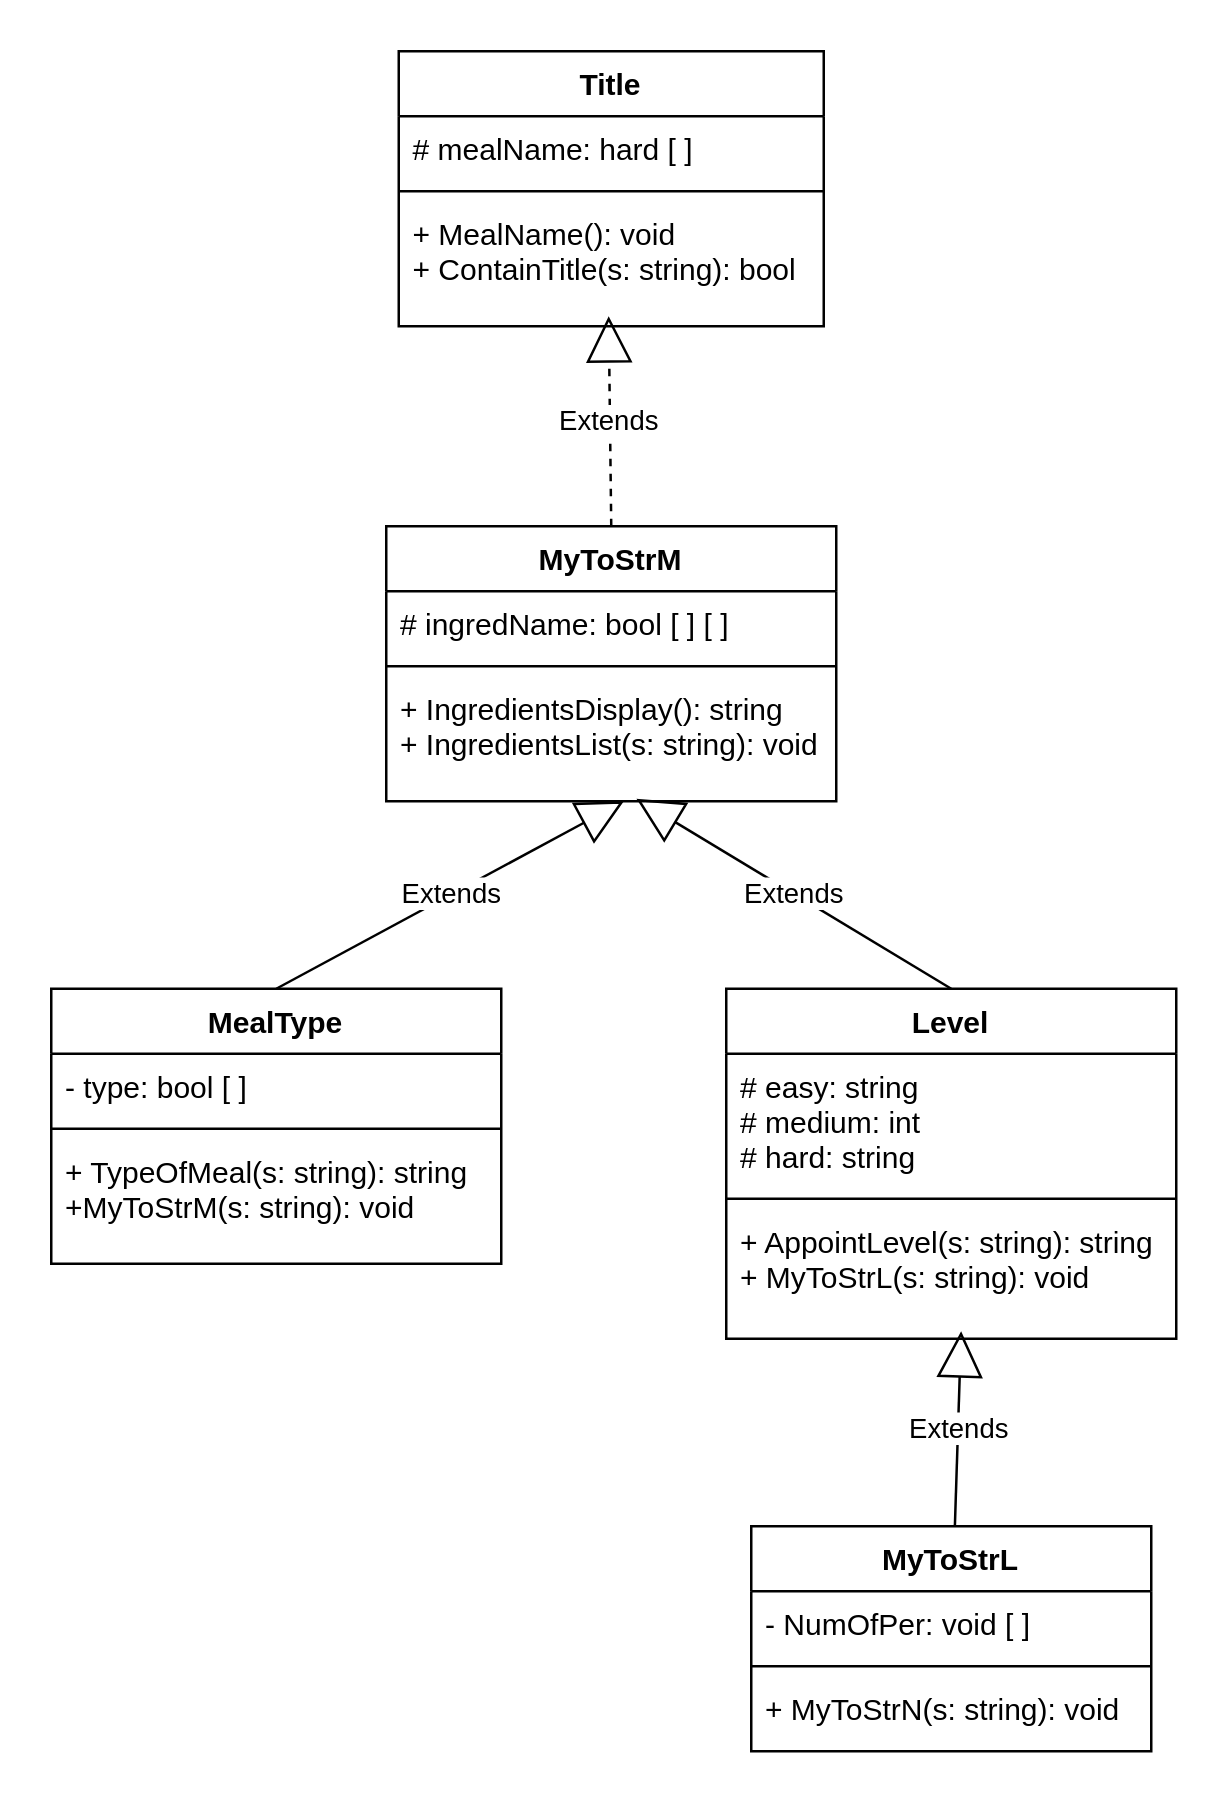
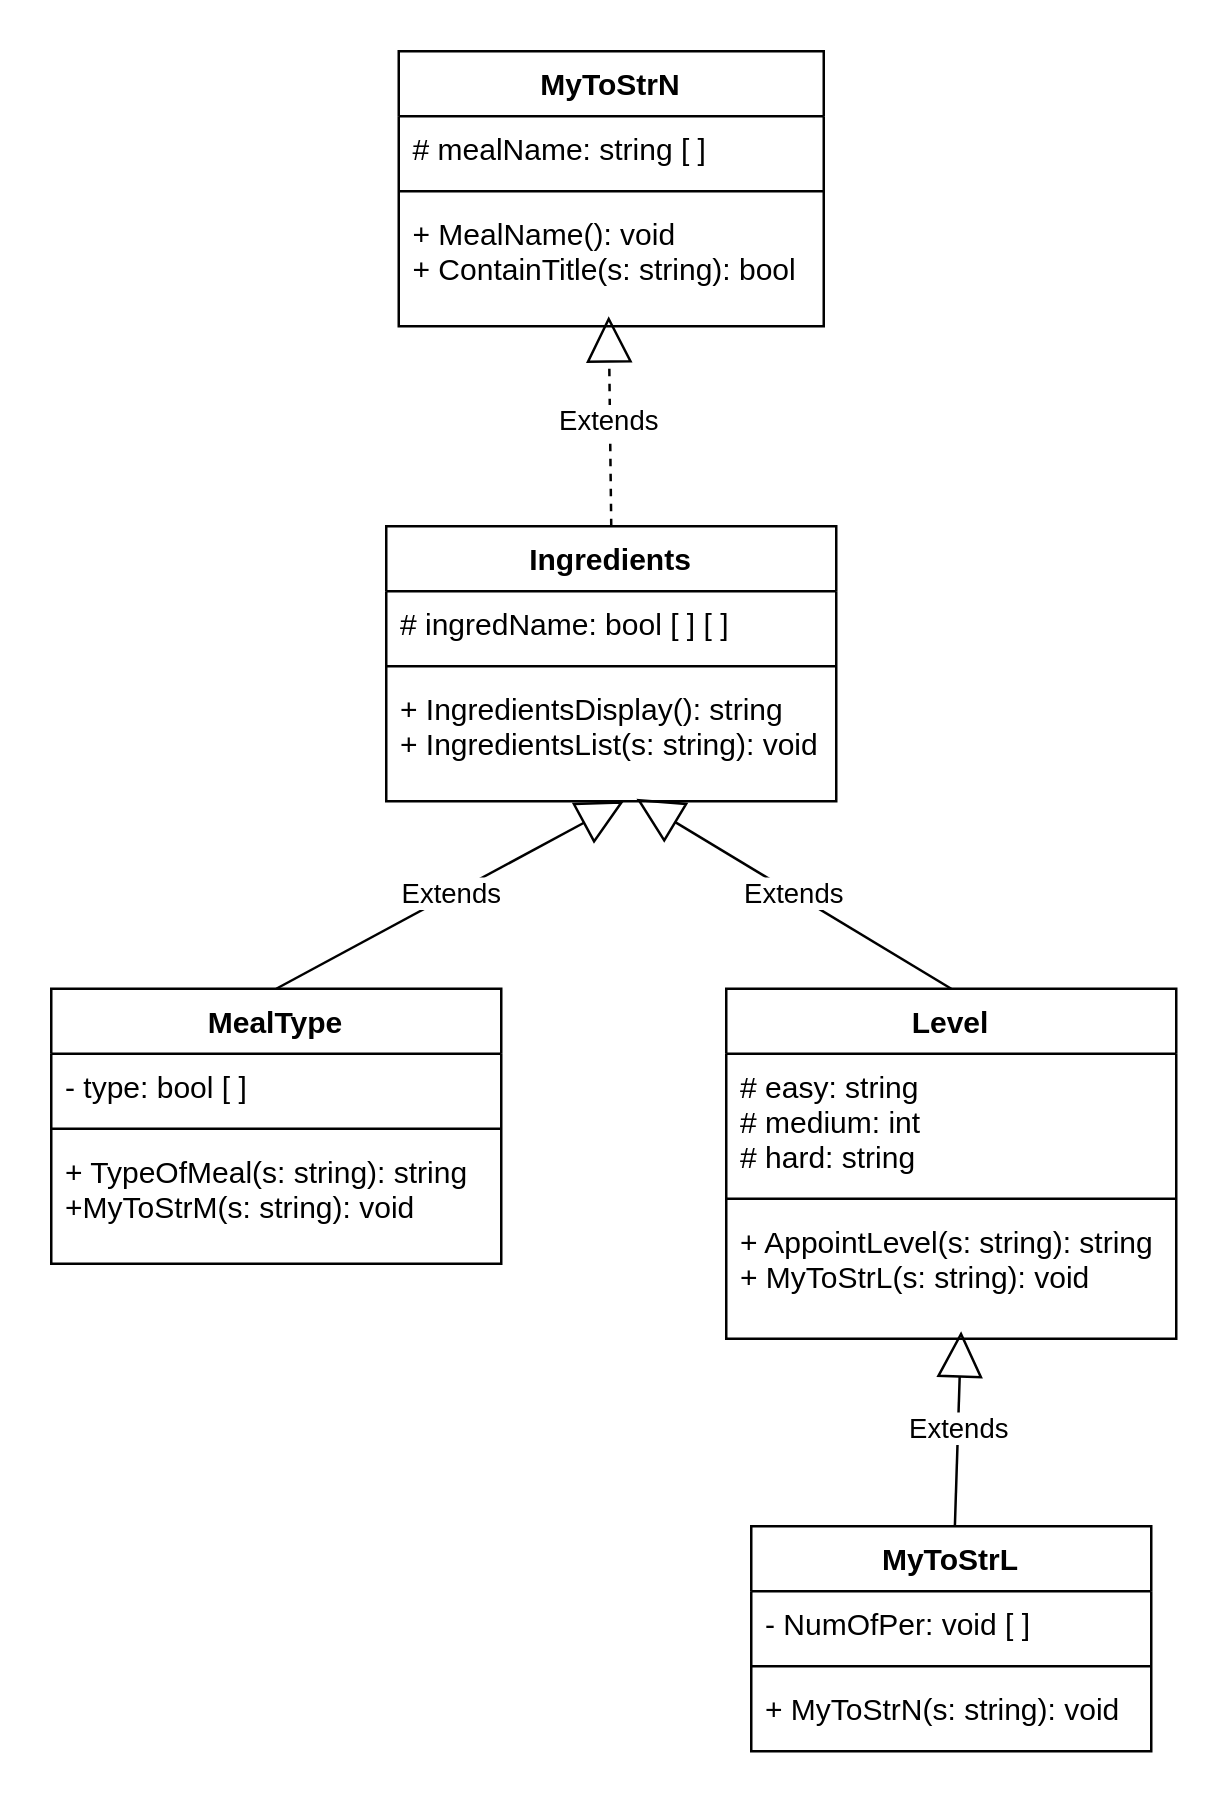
  <mxCell id="0" />
  <mxCell id="1" parent="0" />
  <mxCell id="2" value="MealType" style="swimlane;fontStyle=1;align=center;verticalAlign=top;childLayout=stackLayout;horizontal=1;startSize=26;horizontalStack=0;resizeParent=1;resizeParentMax=0;resizeLast=0;collapsible=1;marginBottom=0;" parent="1" vertex="1"><mxGeometry x="20" y="395" width="180" height="110" as="geometry" /></mxCell>
  <mxCell id="3" value="- type: bool [ ]" style="text;strokeColor=none;fillColor=none;align=left;verticalAlign=top;spacingLeft=4;spacingRight=4;overflow=hidden;rotatable=0;points=[[0,0.5],[1,0.5]];portConstraint=eastwest;" parent="2" vertex="1"><mxGeometry y="26" width="180" height="26" as="geometry" /></mxCell>
  <mxCell id="4" value="" style="line;strokeWidth=1;fillColor=none;align=left;verticalAlign=middle;spacingTop=-1;spacingLeft=3;spacingRight=3;rotatable=0;labelPosition=right;points=[];portConstraint=eastwest;" parent="2" vertex="1"><mxGeometry y="52" width="180" height="8" as="geometry" /></mxCell>
  <mxCell id="5" value="+ TypeOfMeal(s: string): string&#10;+MyToStrM(s: string): void" style="text;strokeColor=none;fillColor=none;align=left;verticalAlign=top;spacingLeft=4;spacingRight=4;overflow=hidden;rotatable=0;points=[[0,0.5],[1,0.5]];portConstraint=eastwest;" parent="2" vertex="1"><mxGeometry y="60" width="180" height="50" as="geometry" /></mxCell>
- <mxCell id="6" value="Title" style="swimlane;fontStyle=1;align=center;verticalAlign=top;childLayout=stackLayout;horizontal=1;startSize=26;horizontalStack=0;resizeParent=1;resizeParentMax=0;resizeLast=0;collapsible=1;marginBottom=0;" parent="1" vertex="1"><mxGeometry x="159" y="20" width="170" height="110" as="geometry" /></mxCell>
- <mxCell id="7" value="# mealName: hard [ ]" style="text;strokeColor=none;fillColor=none;align=left;verticalAlign=top;spacingLeft=4;spacingRight=4;overflow=hidden;rotatable=0;points=[[0,0.5],[1,0.5]];portConstraint=eastwest;" parent="6" vertex="1"><mxGeometry y="26" width="170" height="26" as="geometry" /></mxCell>
+ <mxCell id="6" value="MyToStrN" style="swimlane;fontStyle=1;align=center;verticalAlign=top;childLayout=stackLayout;horizontal=1;startSize=26;horizontalStack=0;resizeParent=1;resizeParentMax=0;resizeLast=0;collapsible=1;marginBottom=0;" parent="1" vertex="1"><mxGeometry x="159" y="20" width="170" height="110" as="geometry" /></mxCell>
+ <mxCell id="7" value="# mealName: string [ ]" style="text;strokeColor=none;fillColor=none;align=left;verticalAlign=top;spacingLeft=4;spacingRight=4;overflow=hidden;rotatable=0;points=[[0,0.5],[1,0.5]];portConstraint=eastwest;" parent="6" vertex="1"><mxGeometry y="26" width="170" height="26" as="geometry" /></mxCell>
  <mxCell id="8" value="" style="line;strokeWidth=1;fillColor=none;align=left;verticalAlign=middle;spacingTop=-1;spacingLeft=3;spacingRight=3;rotatable=0;labelPosition=right;points=[];portConstraint=eastwest;" parent="6" vertex="1"><mxGeometry y="52" width="170" height="8" as="geometry" /></mxCell>
  <mxCell id="9" value="+ MealName(): void&#10;+ ContainTitle(s: string): bool" style="text;strokeColor=none;fillColor=none;align=left;verticalAlign=top;spacingLeft=4;spacingRight=4;overflow=hidden;rotatable=0;points=[[0,0.5],[1,0.5]];portConstraint=eastwest;spacingTop=0;fontSize=12;" parent="6" vertex="1"><mxGeometry y="60" width="170" height="50" as="geometry" /></mxCell>
  <mxCell id="10" value="MyToStrL" style="swimlane;fontStyle=1;align=center;verticalAlign=top;childLayout=stackLayout;horizontal=1;startSize=26;horizontalStack=0;resizeParent=1;resizeParentMax=0;resizeLast=0;collapsible=1;marginBottom=0;" parent="1" vertex="1"><mxGeometry x="300" y="610" width="160" height="90" as="geometry" /></mxCell>
  <mxCell id="11" value="- NumOfPer: void [ ]" style="text;strokeColor=none;fillColor=none;align=left;verticalAlign=top;spacingLeft=4;spacingRight=4;overflow=hidden;rotatable=0;points=[[0,0.5],[1,0.5]];portConstraint=eastwest;" parent="10" vertex="1"><mxGeometry y="26" width="160" height="26" as="geometry" /></mxCell>
  <mxCell id="12" value="" style="line;strokeWidth=1;fillColor=none;align=left;verticalAlign=middle;spacingTop=-1;spacingLeft=3;spacingRight=3;rotatable=0;labelPosition=right;points=[];portConstraint=eastwest;" parent="10" vertex="1"><mxGeometry y="52" width="160" height="8" as="geometry" /></mxCell>
  <mxCell id="13" value="+ MyToStrN(s: string): void" style="text;strokeColor=none;fillColor=none;align=left;verticalAlign=top;spacingLeft=4;spacingRight=4;overflow=hidden;rotatable=0;points=[[0,0.5],[1,0.5]];portConstraint=eastwest;" parent="10" vertex="1"><mxGeometry y="60" width="160" height="30" as="geometry" /></mxCell>
  <mxCell id="14" value="Level" style="swimlane;fontStyle=1;align=center;verticalAlign=top;childLayout=stackLayout;horizontal=1;startSize=26;horizontalStack=0;resizeParent=1;resizeParentMax=0;resizeLast=0;collapsible=1;marginBottom=0;" parent="1" vertex="1"><mxGeometry x="290" y="395" width="180" height="140" as="geometry" /></mxCell>
  <mxCell id="15" value="# easy: string&#10;# medium: int&#10;# hard: string" style="text;strokeColor=none;fillColor=none;align=left;verticalAlign=top;spacingLeft=4;spacingRight=4;overflow=hidden;rotatable=0;points=[[0,0.5],[1,0.5]];portConstraint=eastwest;" parent="14" vertex="1"><mxGeometry y="26" width="180" height="54" as="geometry" /></mxCell>
  <mxCell id="16" value="" style="line;strokeWidth=1;fillColor=none;align=left;verticalAlign=middle;spacingTop=-1;spacingLeft=3;spacingRight=3;rotatable=0;labelPosition=right;points=[];portConstraint=eastwest;" parent="14" vertex="1"><mxGeometry y="80" width="180" height="8" as="geometry" /></mxCell>
  <mxCell id="17" value="+ AppointLevel(s: string): string&#10;+ MyToStrL(s: string): void" style="text;strokeColor=none;fillColor=none;align=left;verticalAlign=top;spacingLeft=4;spacingRight=4;overflow=hidden;rotatable=0;points=[[0,0.5],[1,0.5]];portConstraint=eastwest;" parent="14" vertex="1"><mxGeometry y="88" width="180" height="52" as="geometry" /></mxCell>
- <mxCell id="18" value="MyToStrM" style="swimlane;fontStyle=1;align=center;verticalAlign=top;childLayout=stackLayout;horizontal=1;startSize=26;horizontalStack=0;resizeParent=1;resizeParentMax=0;resizeLast=0;collapsible=1;marginBottom=0;" parent="1" vertex="1"><mxGeometry x="154" y="210" width="180" height="110" as="geometry" /></mxCell>
+ <mxCell id="18" value="Ingredients" style="swimlane;fontStyle=1;align=center;verticalAlign=top;childLayout=stackLayout;horizontal=1;startSize=26;horizontalStack=0;resizeParent=1;resizeParentMax=0;resizeLast=0;collapsible=1;marginBottom=0;" parent="1" vertex="1"><mxGeometry x="154" y="210" width="180" height="110" as="geometry" /></mxCell>
  <mxCell id="19" value="# ingredName: bool [ ] [ ]" style="text;strokeColor=none;fillColor=none;align=left;verticalAlign=top;spacingLeft=4;spacingRight=4;overflow=hidden;rotatable=0;points=[[0,0.5],[1,0.5]];portConstraint=eastwest;" parent="18" vertex="1"><mxGeometry y="26" width="180" height="26" as="geometry" /></mxCell>
  <mxCell id="20" value="" style="line;strokeWidth=1;fillColor=none;align=left;verticalAlign=middle;spacingTop=-1;spacingLeft=3;spacingRight=3;rotatable=0;labelPosition=right;points=[];portConstraint=eastwest;" parent="18" vertex="1"><mxGeometry y="52" width="180" height="8" as="geometry" /></mxCell>
  <mxCell id="21" value="+ IngredientsDisplay(): string&#10;+ IngredientsList(s: string): void" style="text;strokeColor=none;fillColor=none;align=left;verticalAlign=top;spacingLeft=4;spacingRight=4;overflow=hidden;rotatable=0;points=[[0,0.5],[1,0.5]];portConstraint=eastwest;" parent="18" vertex="1"><mxGeometry y="60" width="180" height="50" as="geometry" /></mxCell>
  <mxCell id="22" value="Extends" style="endArrow=block;endSize=16;endFill=0;html=1;entryX=0.522;entryY=0.942;entryDx=0;entryDy=0;entryPerimeter=0;" edge="1" parent="1" source="10" target="17"><mxGeometry width="160" relative="1" as="geometry"><mxPoint x="380" y="390" as="sourcePoint" /><mxPoint x="546" y="340" as="targetPoint" /></mxGeometry></mxCell>
  <mxCell id="23" value="Extends" style="endArrow=block;endSize=16;endFill=0;html=1;exitX=0.5;exitY=0;exitDx=0;exitDy=0;entryX=0.556;entryY=0.98;entryDx=0;entryDy=0;entryPerimeter=0;" edge="1" parent="1" source="14" target="21"><mxGeometry width="160" relative="1" as="geometry"><mxPoint x="430.659" y="226.98" as="sourcePoint" /><mxPoint x="110" y="217" as="targetPoint" /></mxGeometry></mxCell>
  <mxCell id="24" value="Extends" style="endArrow=block;endSize=16;endFill=0;html=1;exitX=0.5;exitY=0;exitDx=0;exitDy=0;entryX=0.494;entryY=0.92;entryDx=0;entryDy=0;entryPerimeter=0;dashed=1;" edge="1" parent="1" source="18" target="9"><mxGeometry width="160" relative="1" as="geometry"><mxPoint x="0.659" y="160" as="sourcePoint" /><mxPoint x="241" y="133" as="targetPoint" /></mxGeometry></mxCell>
  <mxCell id="25" value="Extends" style="endArrow=block;endSize=16;endFill=0;html=1;entryX=0.528;entryY=1;entryDx=0;entryDy=0;entryPerimeter=0;exitX=0.5;exitY=0;exitDx=0;exitDy=0;" edge="1" parent="1" source="2" target="21"><mxGeometry width="160" relative="1" as="geometry"><mxPoint x="180.159" y="356.98" as="sourcePoint" /><mxPoint x="179.5" y="269.996" as="targetPoint" /></mxGeometry></mxCell>
